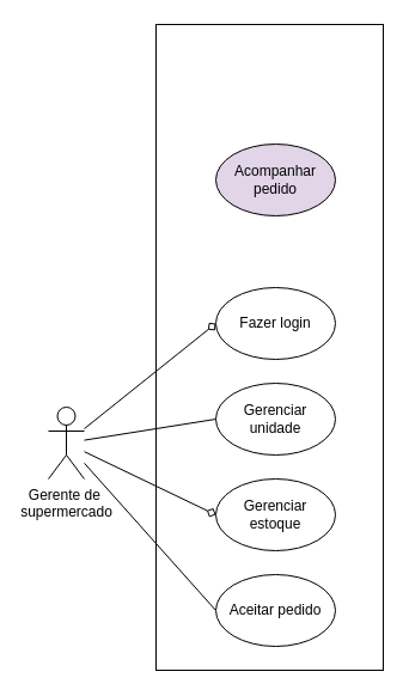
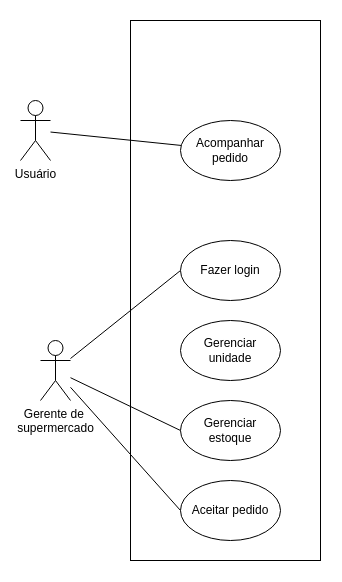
  <mxCell id="0" />
  <mxCell id="1" parent="0" />
+ <mxCell id="2" style="rounded=0;orthogonalLoop=1;jettySize=auto;html=1;endArrow=none;endFill=0;" edge="1" parent="1" source="3" target="10"><mxGeometry relative="1" as="geometry" /></mxCell>
+ <mxCell id="3" value="Usuário" style="shape=umlActor;verticalLabelPosition=bottom;verticalAlign=top;html=1;outlineConnect=0;" vertex="1" parent="1"><mxGeometry x="20" y="100" width="30" height="60" as="geometry" /></mxCell>
  <mxCell id="4" value="" style="whiteSpace=wrap;html=1;fillColor=none;" vertex="1" parent="1"><mxGeometry x="130" y="20" width="190" height="540" as="geometry" /></mxCell>
- <mxCell id="5" style="rounded=0;orthogonalLoop=1;jettySize=auto;html=1;entryX=0;entryY=0.5;entryDx=0;entryDy=0;endArrow=none;endFill=0;" edge="1" parent="1" source="9" target="11"><mxGeometry relative="1" as="geometry" /></mxCell>
- <mxCell id="6" style="rounded=0;orthogonalLoop=1;jettySize=auto;html=1;entryX=0;entryY=0.5;entryDx=0;entryDy=0;endArrow=diamond;endFill=0;" edge="1" parent="1" source="9" target="12"><mxGeometry relative="1" as="geometry" /></mxCell>
+ <mxCell id="6" style="rounded=0;orthogonalLoop=1;jettySize=auto;html=1;entryX=0;entryY=0.5;entryDx=0;entryDy=0;endArrow=none;endFill=0;" edge="1" parent="1" source="9" target="12"><mxGeometry relative="1" as="geometry" /></mxCell>
  <mxCell id="7" style="rounded=0;orthogonalLoop=1;jettySize=auto;html=1;entryX=0;entryY=0.5;entryDx=0;entryDy=0;endArrow=none;endFill=0;" edge="1" parent="1" source="9" target="13"><mxGeometry relative="1" as="geometry" /></mxCell>
- <mxCell id="8" style="rounded=0;orthogonalLoop=1;jettySize=auto;html=1;entryX=0;entryY=0.5;entryDx=0;entryDy=0;endArrow=diamond;endFill=0;" edge="1" parent="1" source="9" target="14"><mxGeometry relative="1" as="geometry" /></mxCell>
+ <mxCell id="8" style="rounded=0;orthogonalLoop=1;jettySize=auto;html=1;entryX=0;entryY=0.5;entryDx=0;entryDy=0;endArrow=none;endFill=0;" edge="1" parent="1" source="9" target="14"><mxGeometry relative="1" as="geometry" /></mxCell>
  <mxCell id="9" value="&lt;div&gt;Gerente de&amp;nbsp;&lt;/div&gt;&lt;div&gt;supermercado&lt;/div&gt;&lt;div&gt;&lt;br&gt;&lt;/div&gt;" style="shape=umlActor;verticalLabelPosition=bottom;verticalAlign=top;html=1;outlineConnect=0;" vertex="1" parent="1"><mxGeometry x="40" y="340" width="30" height="60" as="geometry" /></mxCell>
- <mxCell id="10" value="Acompanhar pedido" style="ellipse;whiteSpace=wrap;html=1;fillColor=#e1d5e7;" vertex="1" parent="1"><mxGeometry x="180" y="120" width="100" height="60" as="geometry" /></mxCell>
+ <mxCell id="10" value="Acompanhar pedido" style="ellipse;whiteSpace=wrap;html=1;" vertex="1" parent="1"><mxGeometry x="180" y="120" width="100" height="60" as="geometry" /></mxCell>
  <mxCell id="11" value="Gerenciar unidade" style="ellipse;whiteSpace=wrap;html=1;" vertex="1" parent="1"><mxGeometry x="180" y="320" width="100" height="60" as="geometry" /></mxCell>
  <mxCell id="12" value="Gerenciar estoque" style="ellipse;whiteSpace=wrap;html=1;" vertex="1" parent="1"><mxGeometry x="180" y="400" width="100" height="60" as="geometry" /></mxCell>
  <mxCell id="13" value="Aceitar pedido" style="ellipse;whiteSpace=wrap;html=1;" vertex="1" parent="1"><mxGeometry x="180" y="480" width="100" height="60" as="geometry" /></mxCell>
  <mxCell id="14" value="Fazer login" style="ellipse;whiteSpace=wrap;html=1;" vertex="1" parent="1"><mxGeometry x="180" y="240" width="100" height="60" as="geometry" /></mxCell>
